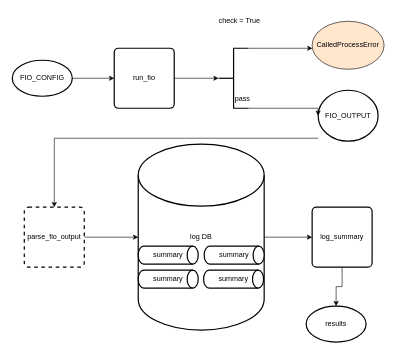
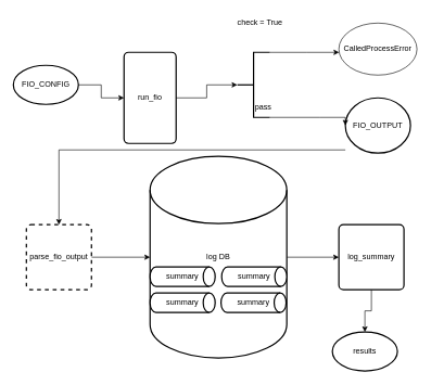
  <mxCell id="0" />
  <mxCell id="1" parent="0" />
  <mxCell id="2" style="edgeStyle=orthogonalEdgeStyle;rounded=0;orthogonalLoop=1;jettySize=auto;html=1;exitX=1;exitY=0.5;exitDx=0;exitDy=0;exitPerimeter=0;entryX=0;entryY=0.5;entryDx=0;entryDy=0;" edge="1" parent="1" source="3" target="4"><mxGeometry relative="1" as="geometry" /></mxCell>
  <mxCell id="3" value="FIO_CONFIG" style="strokeWidth=2;html=1;shape=mxgraph.flowchart.start_1;whiteSpace=wrap;" vertex="1" parent="1"><mxGeometry x="20" y="100" width="100" height="60" as="geometry" /></mxCell>
- <mxCell id="4" value="run_fio" style="rounded=1;whiteSpace=wrap;html=1;absoluteArcSize=1;arcSize=14;strokeWidth=2;" vertex="1" parent="1"><mxGeometry x="190" y="80" width="100" height="100" as="geometry" /></mxCell>
+ <mxCell id="4" value="run_fio" style="rounded=1;whiteSpace=wrap;html=1;absoluteArcSize=1;arcSize=14;strokeWidth=2;" vertex="1" parent="1"><mxGeometry x="190" y="80" width="80" height="140" as="geometry" /></mxCell>
  <mxCell id="5" style="edgeStyle=orthogonalEdgeStyle;rounded=0;orthogonalLoop=1;jettySize=auto;html=1;" edge="1" parent="1" source="6" target="15"><mxGeometry relative="1" as="geometry"><Array as="points"><mxPoint x="580" y="230" /><mxPoint x="90" y="230" /></Array></mxGeometry></mxCell>
  <mxCell id="6" value="FIO_OUTPUT" style="strokeWidth=2;html=1;shape=mxgraph.flowchart.start_1;whiteSpace=wrap;" vertex="1" parent="1"><mxGeometry x="530" y="150" width="100" height="85" as="geometry" /></mxCell>
  <mxCell id="7" style="edgeStyle=orthogonalEdgeStyle;rounded=0;orthogonalLoop=1;jettySize=auto;html=1;exitX=1;exitY=0;exitDx=0;exitDy=0;exitPerimeter=0;" edge="1" parent="1" source="8" target="13"><mxGeometry relative="1" as="geometry"><Array as="points"><mxPoint x="470" y="80" /><mxPoint x="470" y="80" /></Array></mxGeometry></mxCell>
  <mxCell id="8" value="" style="strokeWidth=2;html=1;shape=mxgraph.flowchart.annotation_2;align=left;labelPosition=right;pointerEvents=1;" vertex="1" parent="1"><mxGeometry x="364" y="80" width="50" height="100" as="geometry" /></mxCell>
  <mxCell id="9" style="edgeStyle=orthogonalEdgeStyle;rounded=0;orthogonalLoop=1;jettySize=auto;html=1;exitX=1;exitY=0.5;exitDx=0;exitDy=0;entryX=0;entryY=0.5;entryDx=0;entryDy=0;entryPerimeter=0;" edge="1" parent="1" source="4" target="8"><mxGeometry relative="1" as="geometry" /></mxCell>
  <mxCell id="10" value="check = True" style="text;html=1;align=center;verticalAlign=middle;whiteSpace=wrap;rounded=0;" vertex="1" parent="1"><mxGeometry x="359" y="20" width="80" height="30" as="geometry" /></mxCell>
  <mxCell id="11" value="pass" style="text;html=1;align=center;verticalAlign=middle;whiteSpace=wrap;rounded=0;" vertex="1" parent="1"><mxGeometry x="374" y="150" width="60" height="30" as="geometry" /></mxCell>
  <mxCell id="12" style="edgeStyle=orthogonalEdgeStyle;rounded=0;orthogonalLoop=1;jettySize=auto;html=1;exitX=1;exitY=1;exitDx=0;exitDy=0;exitPerimeter=0;entryX=0;entryY=0.5;entryDx=0;entryDy=0;entryPerimeter=0;" edge="1" parent="1" source="8" target="6"><mxGeometry relative="1" as="geometry"><Array as="points"><mxPoint x="490" y="180" /><mxPoint x="490" y="180" /></Array></mxGeometry></mxCell>
- <mxCell id="13" value="CalledProcessError" style="ellipse;whiteSpace=wrap;html=1;fillColor=#ffe6cc;" vertex="1" parent="1"><mxGeometry x="520" y="35" width="120" height="80" as="geometry" /></mxCell>
+ <mxCell id="13" value="CalledProcessError" style="ellipse;whiteSpace=wrap;html=1;" vertex="1" parent="1"><mxGeometry x="520" y="35" width="120" height="80" as="geometry" /></mxCell>
  <mxCell id="14" style="edgeStyle=orthogonalEdgeStyle;rounded=0;orthogonalLoop=1;jettySize=auto;html=1;" edge="1" parent="1" source="15" target="17"><mxGeometry relative="1" as="geometry" /></mxCell>
  <mxCell id="15" value="parse_fio_output" style="rounded=1;whiteSpace=wrap;html=1;absoluteArcSize=1;arcSize=14;strokeWidth=2;dashed=1;" vertex="1" parent="1"><mxGeometry x="40" y="345" width="100" height="100" as="geometry" /></mxCell>
  <mxCell id="16" style="edgeStyle=orthogonalEdgeStyle;rounded=0;orthogonalLoop=1;jettySize=auto;html=1;exitX=1;exitY=0.5;exitDx=0;exitDy=0;exitPerimeter=0;entryX=0;entryY=0.5;entryDx=0;entryDy=0;" edge="1" parent="1" source="17" target="22"><mxGeometry relative="1" as="geometry"><mxPoint x="500" y="395" as="targetPoint" /></mxGeometry></mxCell>
  <mxCell id="17" value="log DB" style="strokeWidth=2;html=1;shape=mxgraph.flowchart.database;whiteSpace=wrap;" vertex="1" parent="1"><mxGeometry x="230" y="240" width="210" height="310" as="geometry" /></mxCell>
  <mxCell id="18" value="summary" style="strokeWidth=2;html=1;shape=mxgraph.flowchart.direct_data;whiteSpace=wrap;" vertex="1" parent="1"><mxGeometry x="230" y="450" width="100" height="30" as="geometry" /></mxCell>
  <mxCell id="19" value="summary" style="strokeWidth=2;html=1;shape=mxgraph.flowchart.direct_data;whiteSpace=wrap;" vertex="1" parent="1"><mxGeometry x="230" y="410" width="100" height="30" as="geometry" /></mxCell>
  <mxCell id="20" value="summary" style="strokeWidth=2;html=1;shape=mxgraph.flowchart.direct_data;whiteSpace=wrap;" vertex="1" parent="1"><mxGeometry x="340" y="410" width="100" height="30" as="geometry" /></mxCell>
  <mxCell id="21" value="summary" style="strokeWidth=2;html=1;shape=mxgraph.flowchart.direct_data;whiteSpace=wrap;" vertex="1" parent="1"><mxGeometry x="339" y="450" width="100" height="30" as="geometry" /></mxCell>
  <mxCell id="22" value="log_summary" style="rounded=1;whiteSpace=wrap;html=1;absoluteArcSize=1;arcSize=14;strokeWidth=2;" vertex="1" parent="1"><mxGeometry x="520" y="345" width="100" height="100" as="geometry" /></mxCell>
  <mxCell id="23" value="results" style="strokeWidth=2;html=1;shape=mxgraph.flowchart.start_1;whiteSpace=wrap;" vertex="1" parent="1"><mxGeometry x="510" y="510" width="100" height="60" as="geometry" /></mxCell>
  <mxCell id="24" style="edgeStyle=orthogonalEdgeStyle;rounded=0;orthogonalLoop=1;jettySize=auto;html=1;exitX=0.5;exitY=1;exitDx=0;exitDy=0;entryX=0.5;entryY=0;entryDx=0;entryDy=0;entryPerimeter=0;" edge="1" parent="1" source="22" target="23"><mxGeometry relative="1" as="geometry" /></mxCell>
